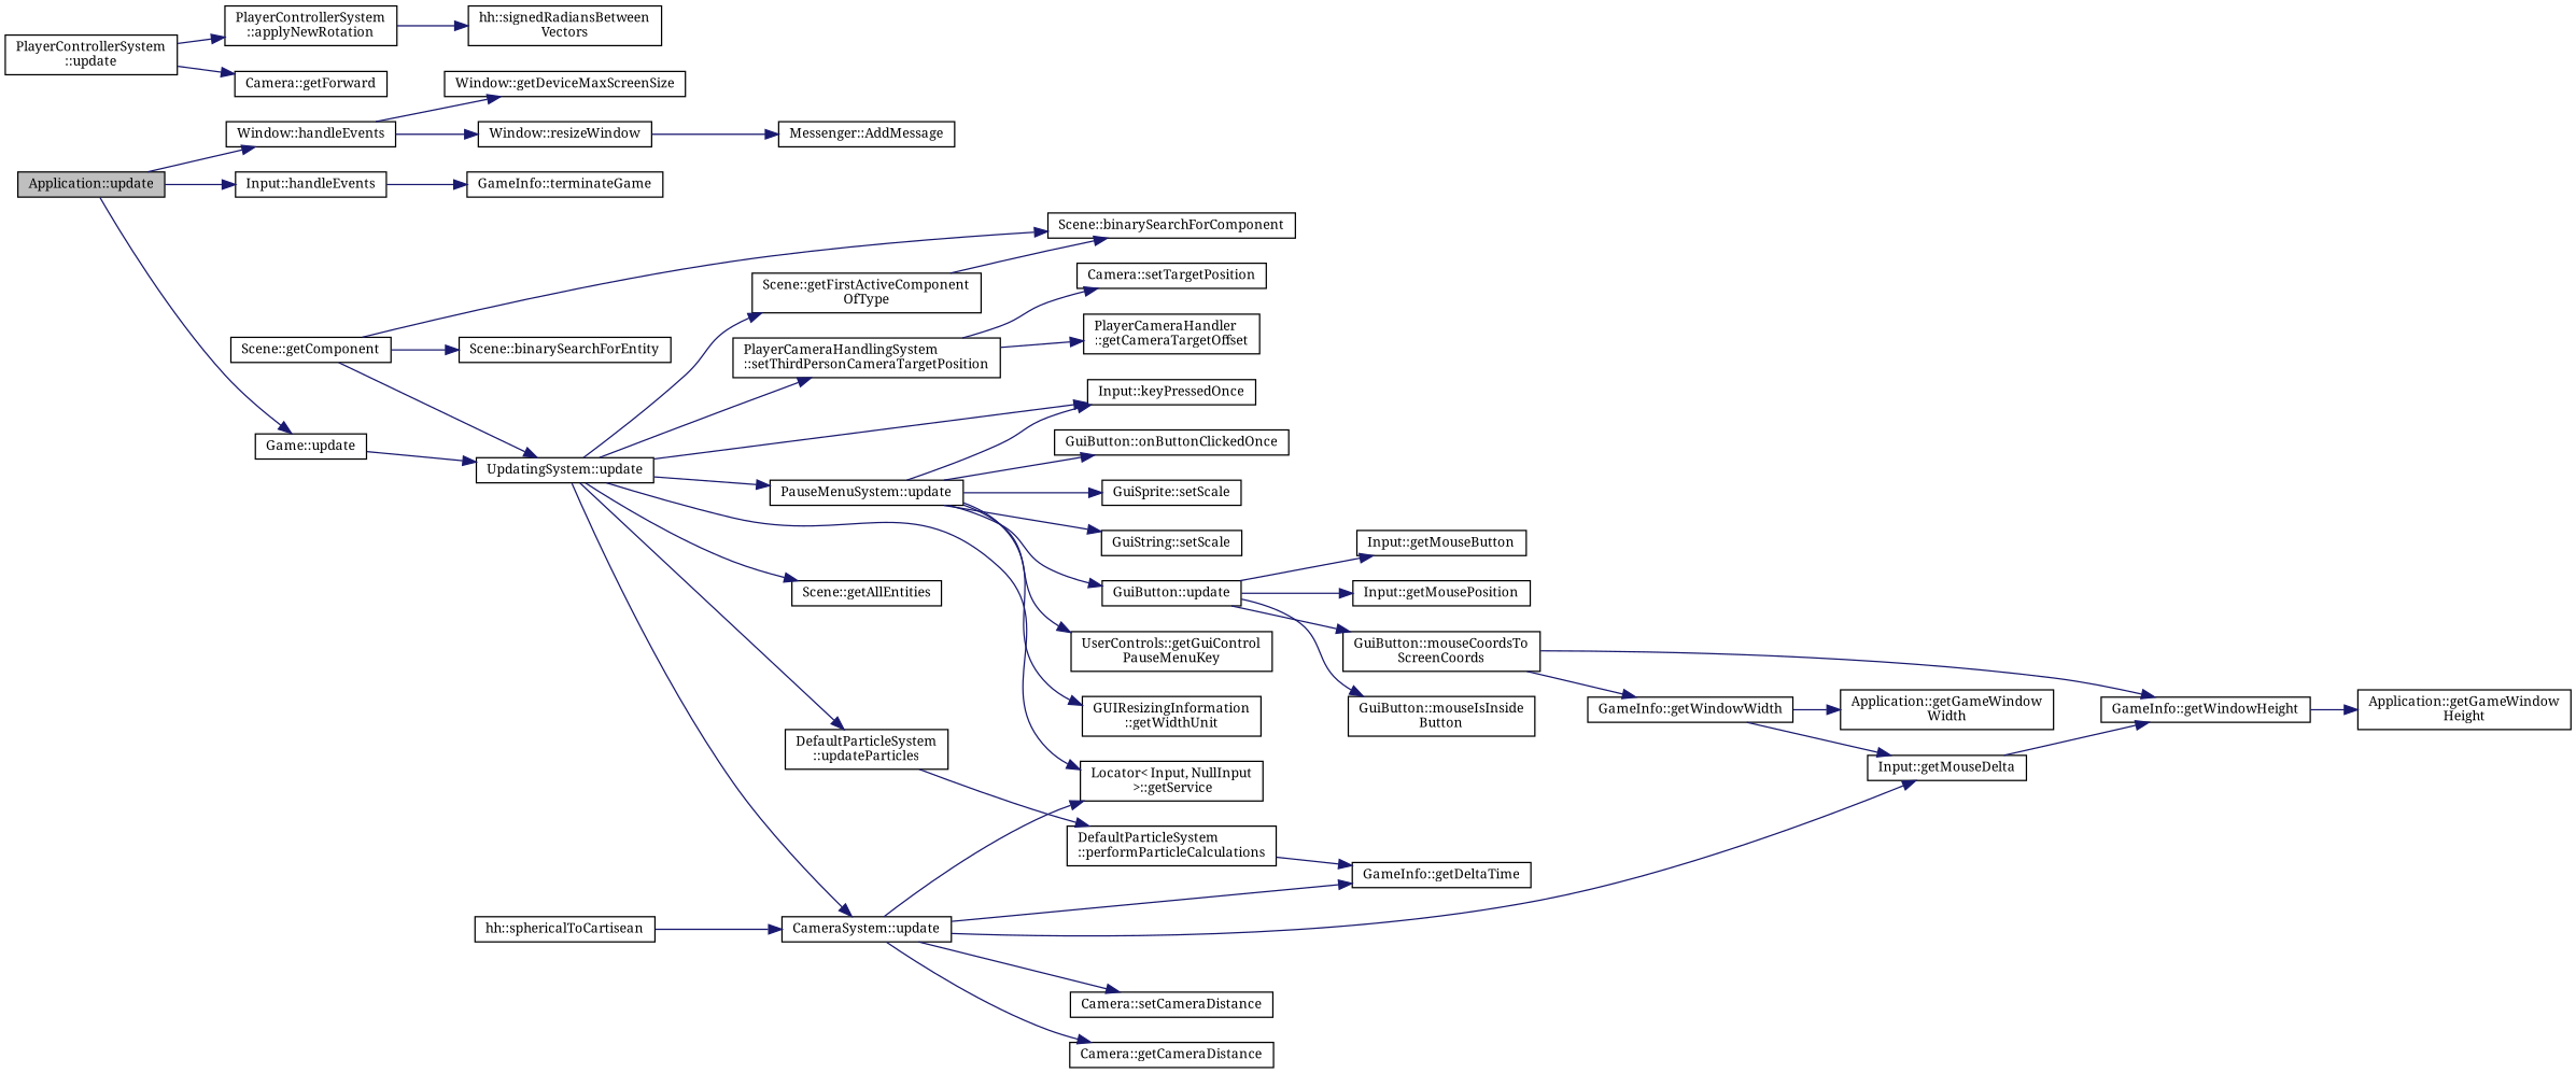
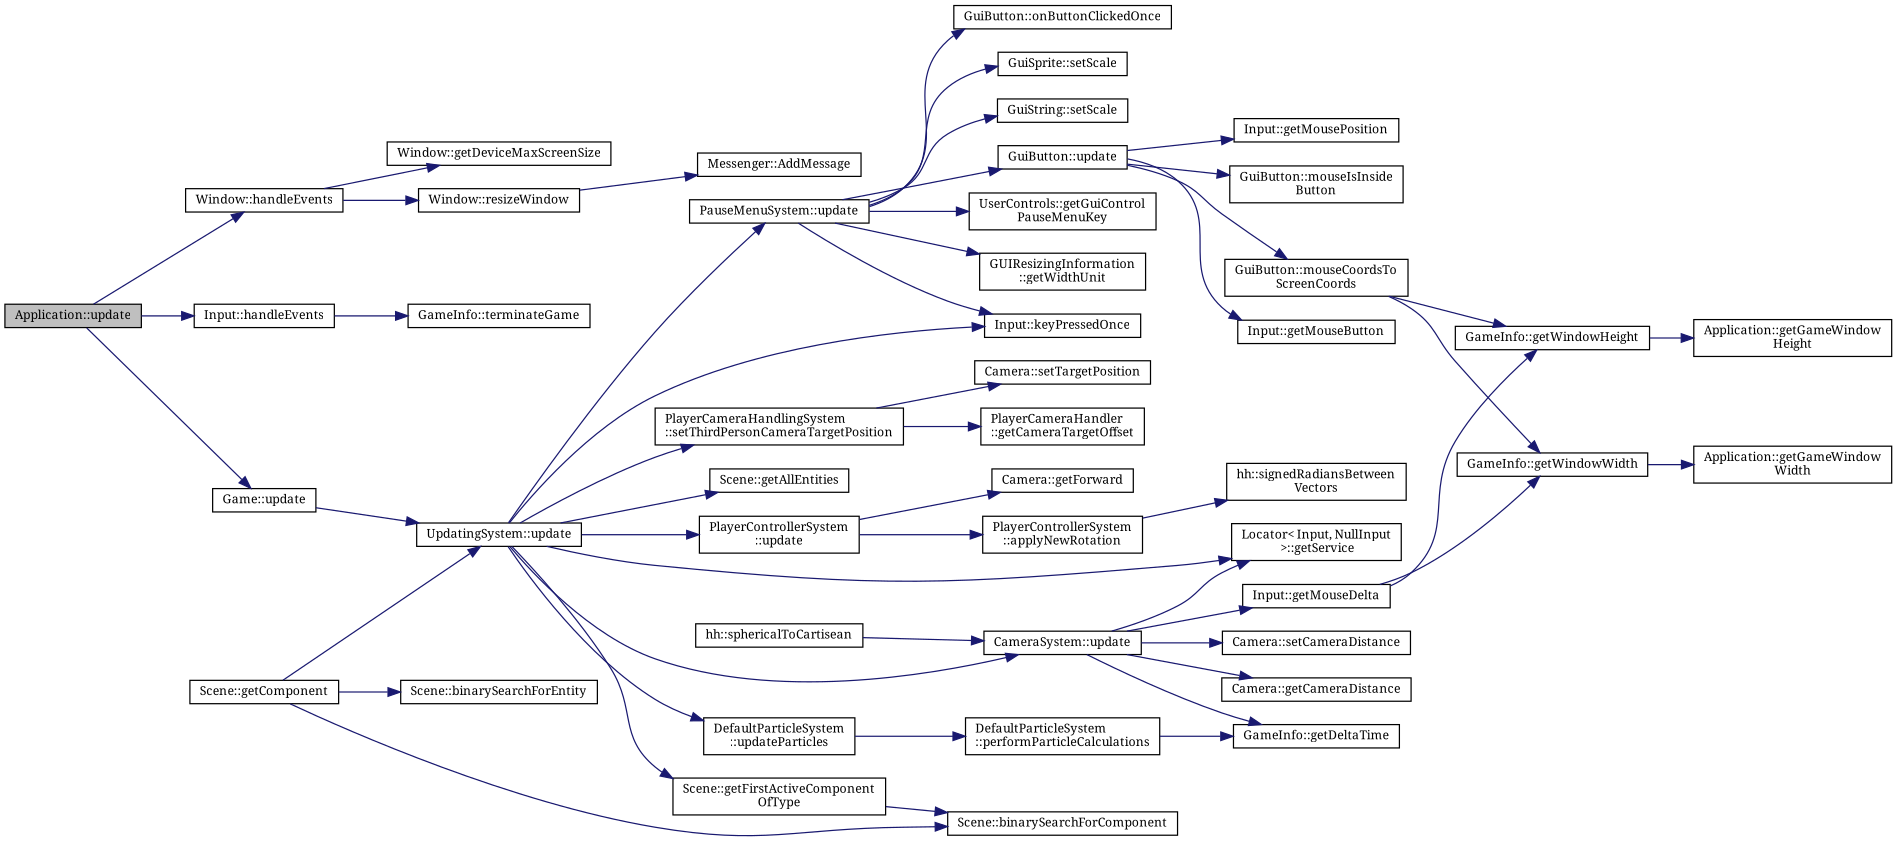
  digraph {
    fontname="Noto Serif"
    rankdir=LR
    node [color=black fillcolor=white fontname="Noto Serif" fontsize=10 shape=record style=filled]
    edge [color=midnightblue fontname="Noto Serif" fontsize=10 labelfontname=Helvetica labelfontsize=10 style=solid]
    n1 [fillcolor=grey75 fontcolor=black height=0.2 label="Application::update" width=0.4]
    n2 [height=0.2 label="Window::handleEvents" width=0.4]
    n3 [height=0.2 label="Input::handleEvents" width=0.4]
    n4 [height=0.2 label="Game::update" width=0.4]
    n5 [height=0.2 label="Window::getDeviceMaxScreenSize" width=0.4]
    n6 [height=0.2 label="Window::resizeWindow" width=0.4]
    n7 [height=0.2 label="GameInfo::terminateGame" width=0.4]
    n8 [height=0.2 label="UpdatingSystem::update" width=0.4]
    n9 [height=0.2 label="Messenger::AddMessage" width=0.4]
    n10 [height=0.2 label="Scene::getAllEntities" width=0.4]
    n11 [height=0.2 label="Scene::getFirstActiveComponent\lOfType" width=0.4]
    n12 [height=0.2 label="Locator\< Input, NullInput\l \>::getService" width=0.4]
    n13 [height=0.2 label="Input::keyPressedOnce" width=0.4]
    n14 [height=0.2 label="PlayerCameraHandlingSystem\l::setThirdPersonCameraTargetPosition" width=0.4]
    n15 [height=0.2 label="PauseMenuSystem::update" width=0.4]
    n16 [height=0.2 label="CameraSystem::update" width=0.4]
    n17 [height=0.2 label="PlayerControllerSystem\l::update" width=0.4]
    n18 [height=0.2 label="DefaultParticleSystem\l::updateParticles" width=0.4]
    n19 [height=0.2 label="Scene::getComponent" width=0.4]
    n20 [height=0.2 label="Scene::binarySearchForComponent" width=0.4]
    n21 [height=0.2 label="Scene::binarySearchForEntity" width=0.4]
    n22 [height=0.2 label="PlayerCameraHandler\l::getCameraTargetOffset" width=0.4]
    n23 [height=0.2 label="Camera::setTargetPosition" width=0.4]
    n24 [height=0.2 label="UserControls::getGuiControl\lPauseMenuKey" width=0.4]
    n25 [height=0.2 label="GUIResizingInformation\l::getWidthUnit" width=0.4]
    n26 [height=0.2 label="GuiButton::onButtonClickedOnce" width=0.4]
    n27 [height=0.2 label="GuiSprite::setScale" width=0.4]
    n28 [height=0.2 label="GuiString::setScale" width=0.4]
    n29 [height=0.2 label="GuiButton::update" width=0.4]
    n30 [height=0.2 label="Camera::getCameraDistance" width=0.4]
    n31 [height=0.2 label="GameInfo::getDeltaTime" width=0.4]
    n32 [height=0.2 label="Input::getMouseDelta" width=0.4]
    n33 [height=0.2 label="Camera::setCameraDistance" width=0.4]
    n34 [height=0.2 label="PlayerControllerSystem\l::applyNewRotation" width=0.4]
    n35 [height=0.2 label="Camera::getForward" width=0.4]
    n36 [height=0.2 label="DefaultParticleSystem\l::performParticleCalculations" width=0.4]
    n37 [height=0.2 label="Input::getMouseButton" width=0.4]
    n38 [height=0.2 label="Input::getMousePosition" width=0.4]
    n39 [height=0.2 label="GuiButton::mouseCoordsTo\lScreenCoords" width=0.4]
    n40 [height=0.2 label="GuiButton::mouseIsInside\lButton" width=0.4]
    n41 [height=0.2 label="GameInfo::getWindowHeight" width=0.4]
    n42 [height=0.2 label="GameInfo::getWindowWidth" width=0.4]
    n43 [height=0.2 label="Application::getGameWindow\lHeight" width=0.4]
    n44 [height=0.2 label="Application::getGameWindow\lWidth" width=0.4]
    n45 [height=0.2 label="hh::sphericalToCartisean" width=0.4]
    n46 [height=0.2 label="hh::signedRadiansBetween\lVectors" width=0.4]
    n1 -> n2
    n1 -> n3
    n1 -> n4
    n2 -> n5
    n2 -> n6
    n3 -> n7
    n4 -> n8
    n6 -> n9
    n8 -> n10
    n8 -> n11
    n8 -> n12
    n8 -> n13
    n8 -> n14
    n8 -> n15
    n8 -> n16
+   n8 -> n17
    n8 -> n18
    n11 -> n20
    n14 -> n22
    n14 -> n23
    n15 -> n13
    n15 -> n24
    n15 -> n25
    n15 -> n26
    n15 -> n27
    n15 -> n28
    n15 -> n29
    n16 -> n12
    n16 -> n30
    n16 -> n31
    n16 -> n32
    n16 -> n33
    n17 -> n34
    n17 -> n35
    n18 -> n36
    n19 -> n8
    n19 -> n20
    n19 -> n21
    n29 -> n37
    n29 -> n38
    n29 -> n39
    n29 -> n40
    n32 -> n41
-   n42 -> n32
+   n32 -> n42
    n34 -> n46
    n36 -> n31
    n39 -> n41
    n39 -> n42
    n41 -> n43
    n42 -> n44
    n45 -> n16
  }
